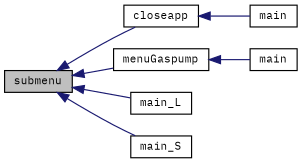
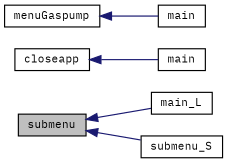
  digraph {
    fontname="IBM Plex Mono"
    rankdir=LR
    node [color=black fillcolor=white fontname="IBM Plex Mono" fontsize=10 shape=record style=filled]
    edge [color=midnightblue dir=back fontname="IBM Plex Mono" fontsize=10 labelfontname=Helvetica labelfontsize=10 style=solid]
    n1 [fillcolor=grey75 fontcolor=black height=0.2 label=submenu width=0.4]
    n2 [height=0.2 label=closeapp width=0.4]
    n3 [height=0.2 label=menuGaspump width=0.4]
    n4 [height=0.2 label=main_L width=0.4]
-   n5 [height=0.2 label=main_S width=0.4]
+   n5 [height=0.2 label=submenu_S width=0.4]
    n6 [height=0.2 label=main width=0.4]
    n7 [height=0.2 label=main width=0.4]
-   n1 -> n2
-   n1 -> n3
    n1 -> n4
    n1 -> n5
    n2 -> n6
    n3 -> n7
  }
